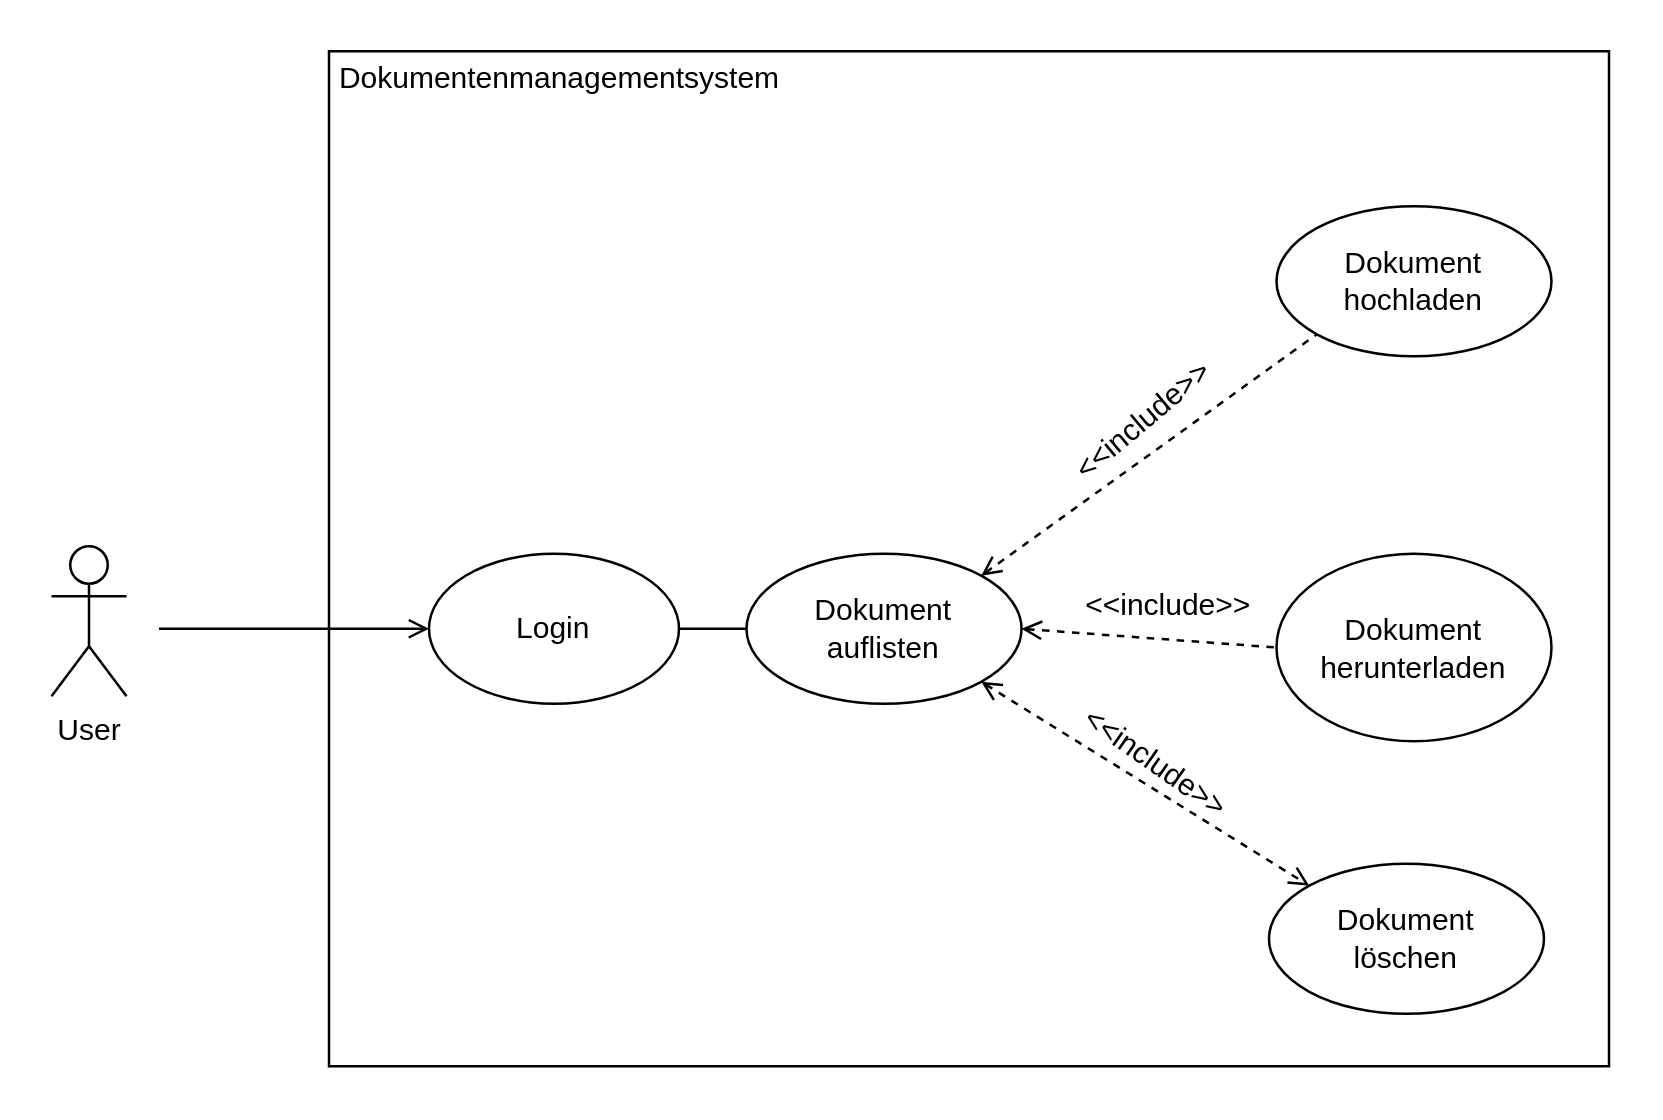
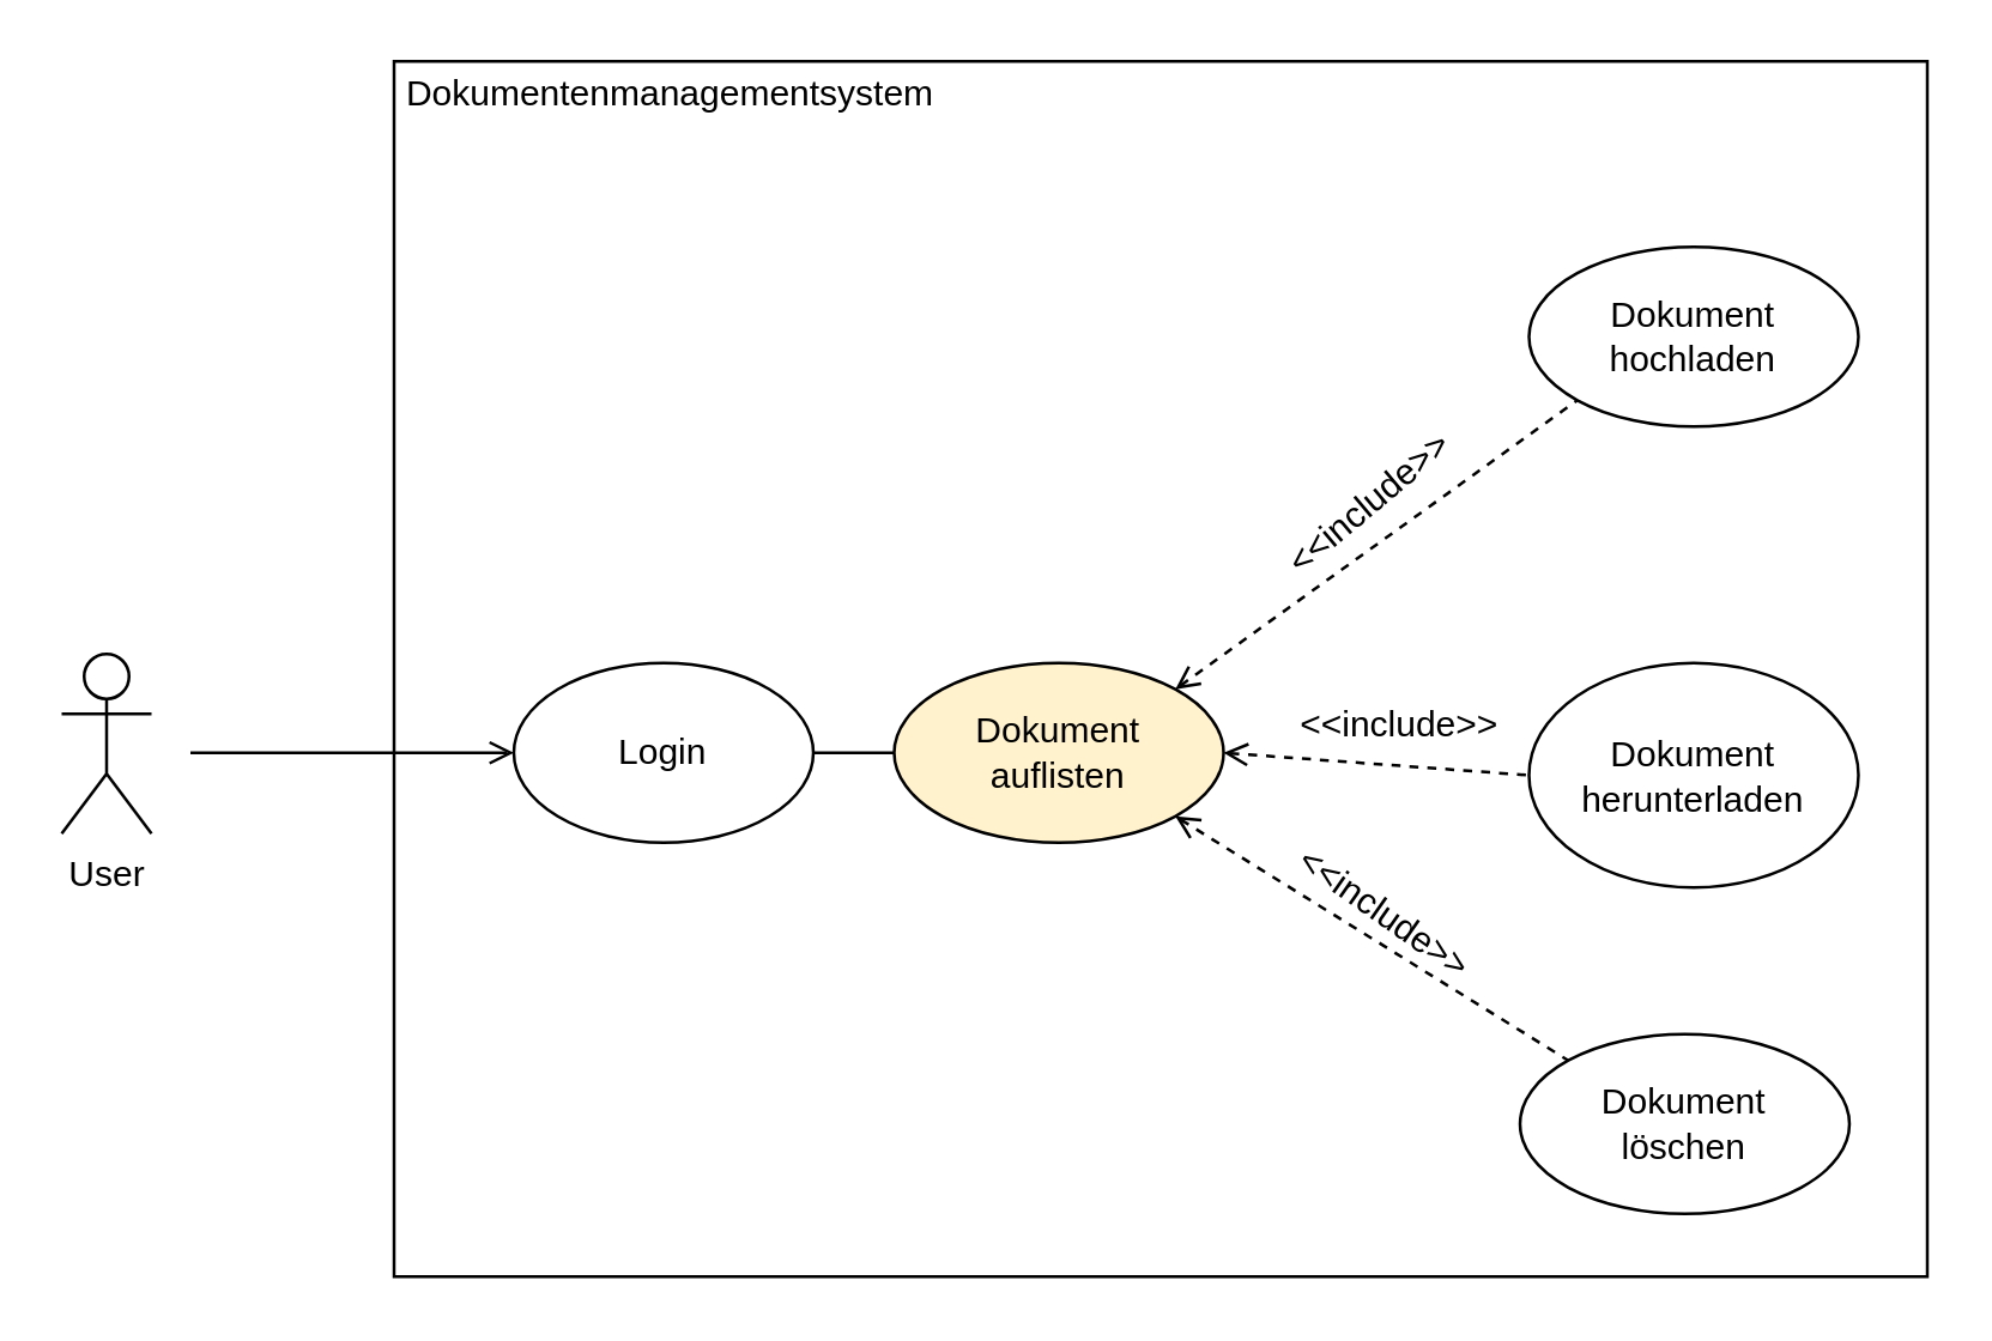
  <mxCell id="0" />
  <mxCell id="1" parent="0" />
  <mxCell id="2" value="" style="rounded=0;whiteSpace=wrap;html=1;" vertex="1" parent="1"><mxGeometry x="131" y="20" width="512" height="406" as="geometry" /></mxCell>
  <mxCell id="3" value="User" style="shape=umlActor;verticalLabelPosition=bottom;verticalAlign=top;html=1;outlineConnect=0;" parent="1" vertex="1"><mxGeometry x="20" y="218" width="30" height="60" as="geometry" /></mxCell>
  <mxCell id="4" value="" style="endArrow=open;html=1;endFill=0;entryX=0;entryY=0.5;entryDx=0;entryDy=0;" parent="1" target="5" edge="1"><mxGeometry width="50" height="50" relative="1" as="geometry"><mxPoint x="63" y="251" as="sourcePoint" /><mxPoint x="123" y="251" as="targetPoint" /></mxGeometry></mxCell>
  <mxCell id="5" value="Login" style="ellipse;whiteSpace=wrap;html=1;" parent="1" vertex="1"><mxGeometry x="171" y="221" width="100" height="60" as="geometry" /></mxCell>
  <mxCell id="6" value="" style="endArrow=none;html=1;strokeColor=#000000;rounded=0;endFill=0;dashed=1;startArrow=open;startFill=0;exitX=1;exitY=0;exitDx=0;exitDy=0;entryX=0;entryY=1;entryDx=0;entryDy=0;" parent="1" source="9" target="7" edge="1"><mxGeometry width="50" height="50" relative="1" as="geometry"><mxPoint x="203" y="201" as="sourcePoint" /><mxPoint x="317" y="101" as="targetPoint" /><Array as="points" /></mxGeometry></mxCell>
  <mxCell id="7" value="Dokument hochladen" style="ellipse;whiteSpace=wrap;html=1;" parent="1" vertex="1"><mxGeometry x="510" y="82" width="110" height="60" as="geometry" /></mxCell>
  <mxCell id="8" value="Dokument herunterladen" style="ellipse;whiteSpace=wrap;html=1;" parent="1" vertex="1"><mxGeometry x="510" y="221" width="110" height="75" as="geometry" /></mxCell>
- <mxCell id="9" value="Dokument &lt;br&gt;auflisten" style="ellipse;whiteSpace=wrap;html=1;" parent="1" vertex="1"><mxGeometry x="298" y="221" width="110" height="60" as="geometry" /></mxCell>
+ <mxCell id="9" value="Dokument &lt;br&gt;auflisten" style="ellipse;whiteSpace=wrap;html=1;fillColor=#fff2cc;" parent="1" vertex="1"><mxGeometry x="298" y="221" width="110" height="60" as="geometry" /></mxCell>
  <mxCell id="10" value="Dokument &lt;br&gt;löschen" style="ellipse;whiteSpace=wrap;html=1;" parent="1" vertex="1"><mxGeometry x="507" y="345" width="110" height="60" as="geometry" /></mxCell>
  <mxCell id="11" value="" style="endArrow=none;html=1;strokeColor=#000000;rounded=0;endFill=0;dashed=1;startArrow=open;startFill=0;entryX=0;entryY=0.5;entryDx=0;entryDy=0;exitX=1;exitY=0.5;exitDx=0;exitDy=0;" parent="1" source="9" target="8" edge="1"><mxGeometry width="50" height="50" relative="1" as="geometry"><mxPoint x="253" y="231" as="sourcePoint" /><mxPoint x="323" y="191" as="targetPoint" /><Array as="points" /></mxGeometry></mxCell>
- <mxCell id="12" value="" style="endArrow=open;html=1;strokeColor=#000000;rounded=0;endFill=0;dashed=1;startArrow=open;startFill=0;exitX=1;exitY=1;exitDx=0;exitDy=0;entryX=0;entryY=0;entryDx=0;entryDy=0;" parent="1" source="9" target="10" edge="1"><mxGeometry width="50" height="50" relative="1" as="geometry"><mxPoint x="203" y="291" as="sourcePoint" /><mxPoint x="323" y="371" as="targetPoint" /><Array as="points" /></mxGeometry></mxCell>
+ <mxCell id="12" value="" style="endArrow=none;html=1;strokeColor=#000000;rounded=0;endFill=0;dashed=1;startArrow=open;startFill=0;exitX=1;exitY=1;exitDx=0;exitDy=0;entryX=0;entryY=0;entryDx=0;entryDy=0;" parent="1" source="9" target="10" edge="1"><mxGeometry width="50" height="50" relative="1" as="geometry"><mxPoint x="203" y="291" as="sourcePoint" /><mxPoint x="323" y="371" as="targetPoint" /><Array as="points" /></mxGeometry></mxCell>
  <mxCell id="13" value="" style="endArrow=none;html=1;strokeColor=#000000;rounded=0;endFill=0;startArrow=none;startFill=0;exitX=1;exitY=0.5;exitDx=0;exitDy=0;entryX=0;entryY=0.5;entryDx=0;entryDy=0;" parent="1" source="5" target="9" edge="1"><mxGeometry width="50" height="50" relative="1" as="geometry"><mxPoint x="253" y="261" as="sourcePoint" /><mxPoint x="323" y="281" as="targetPoint" /><Array as="points" /></mxGeometry></mxCell>
  <mxCell id="14" value="Dokumentenmanagementsystem" style="text;html=1;strokeColor=none;fillColor=none;align=center;verticalAlign=middle;whiteSpace=wrap;rounded=0;" parent="1" vertex="1"><mxGeometry x="130" y="21" width="187" height="20" as="geometry" /></mxCell>
  <mxCell id="15" value="&amp;lt;&amp;lt;include&amp;gt;&amp;gt;" style="text;html=1;strokeColor=none;fillColor=none;align=center;verticalAlign=middle;whiteSpace=wrap;rounded=0;rotation=-40;" parent="1" vertex="1"><mxGeometry x="437" y="158" width="40" height="20" as="geometry" /></mxCell>
  <mxCell id="16" value="&amp;lt;&amp;lt;include&amp;gt;&amp;gt;" style="text;html=1;strokeColor=none;fillColor=none;align=center;verticalAlign=middle;whiteSpace=wrap;rounded=0;rotation=0;" parent="1" vertex="1"><mxGeometry x="447" y="232" width="40" height="20" as="geometry" /></mxCell>
  <mxCell id="17" value="&amp;lt;&amp;lt;include&amp;gt;&amp;gt;" style="text;html=1;strokeColor=none;fillColor=none;align=center;verticalAlign=middle;whiteSpace=wrap;rounded=0;rotation=35;" parent="1" vertex="1"><mxGeometry x="442" y="295" width="40" height="20" as="geometry" /></mxCell>
